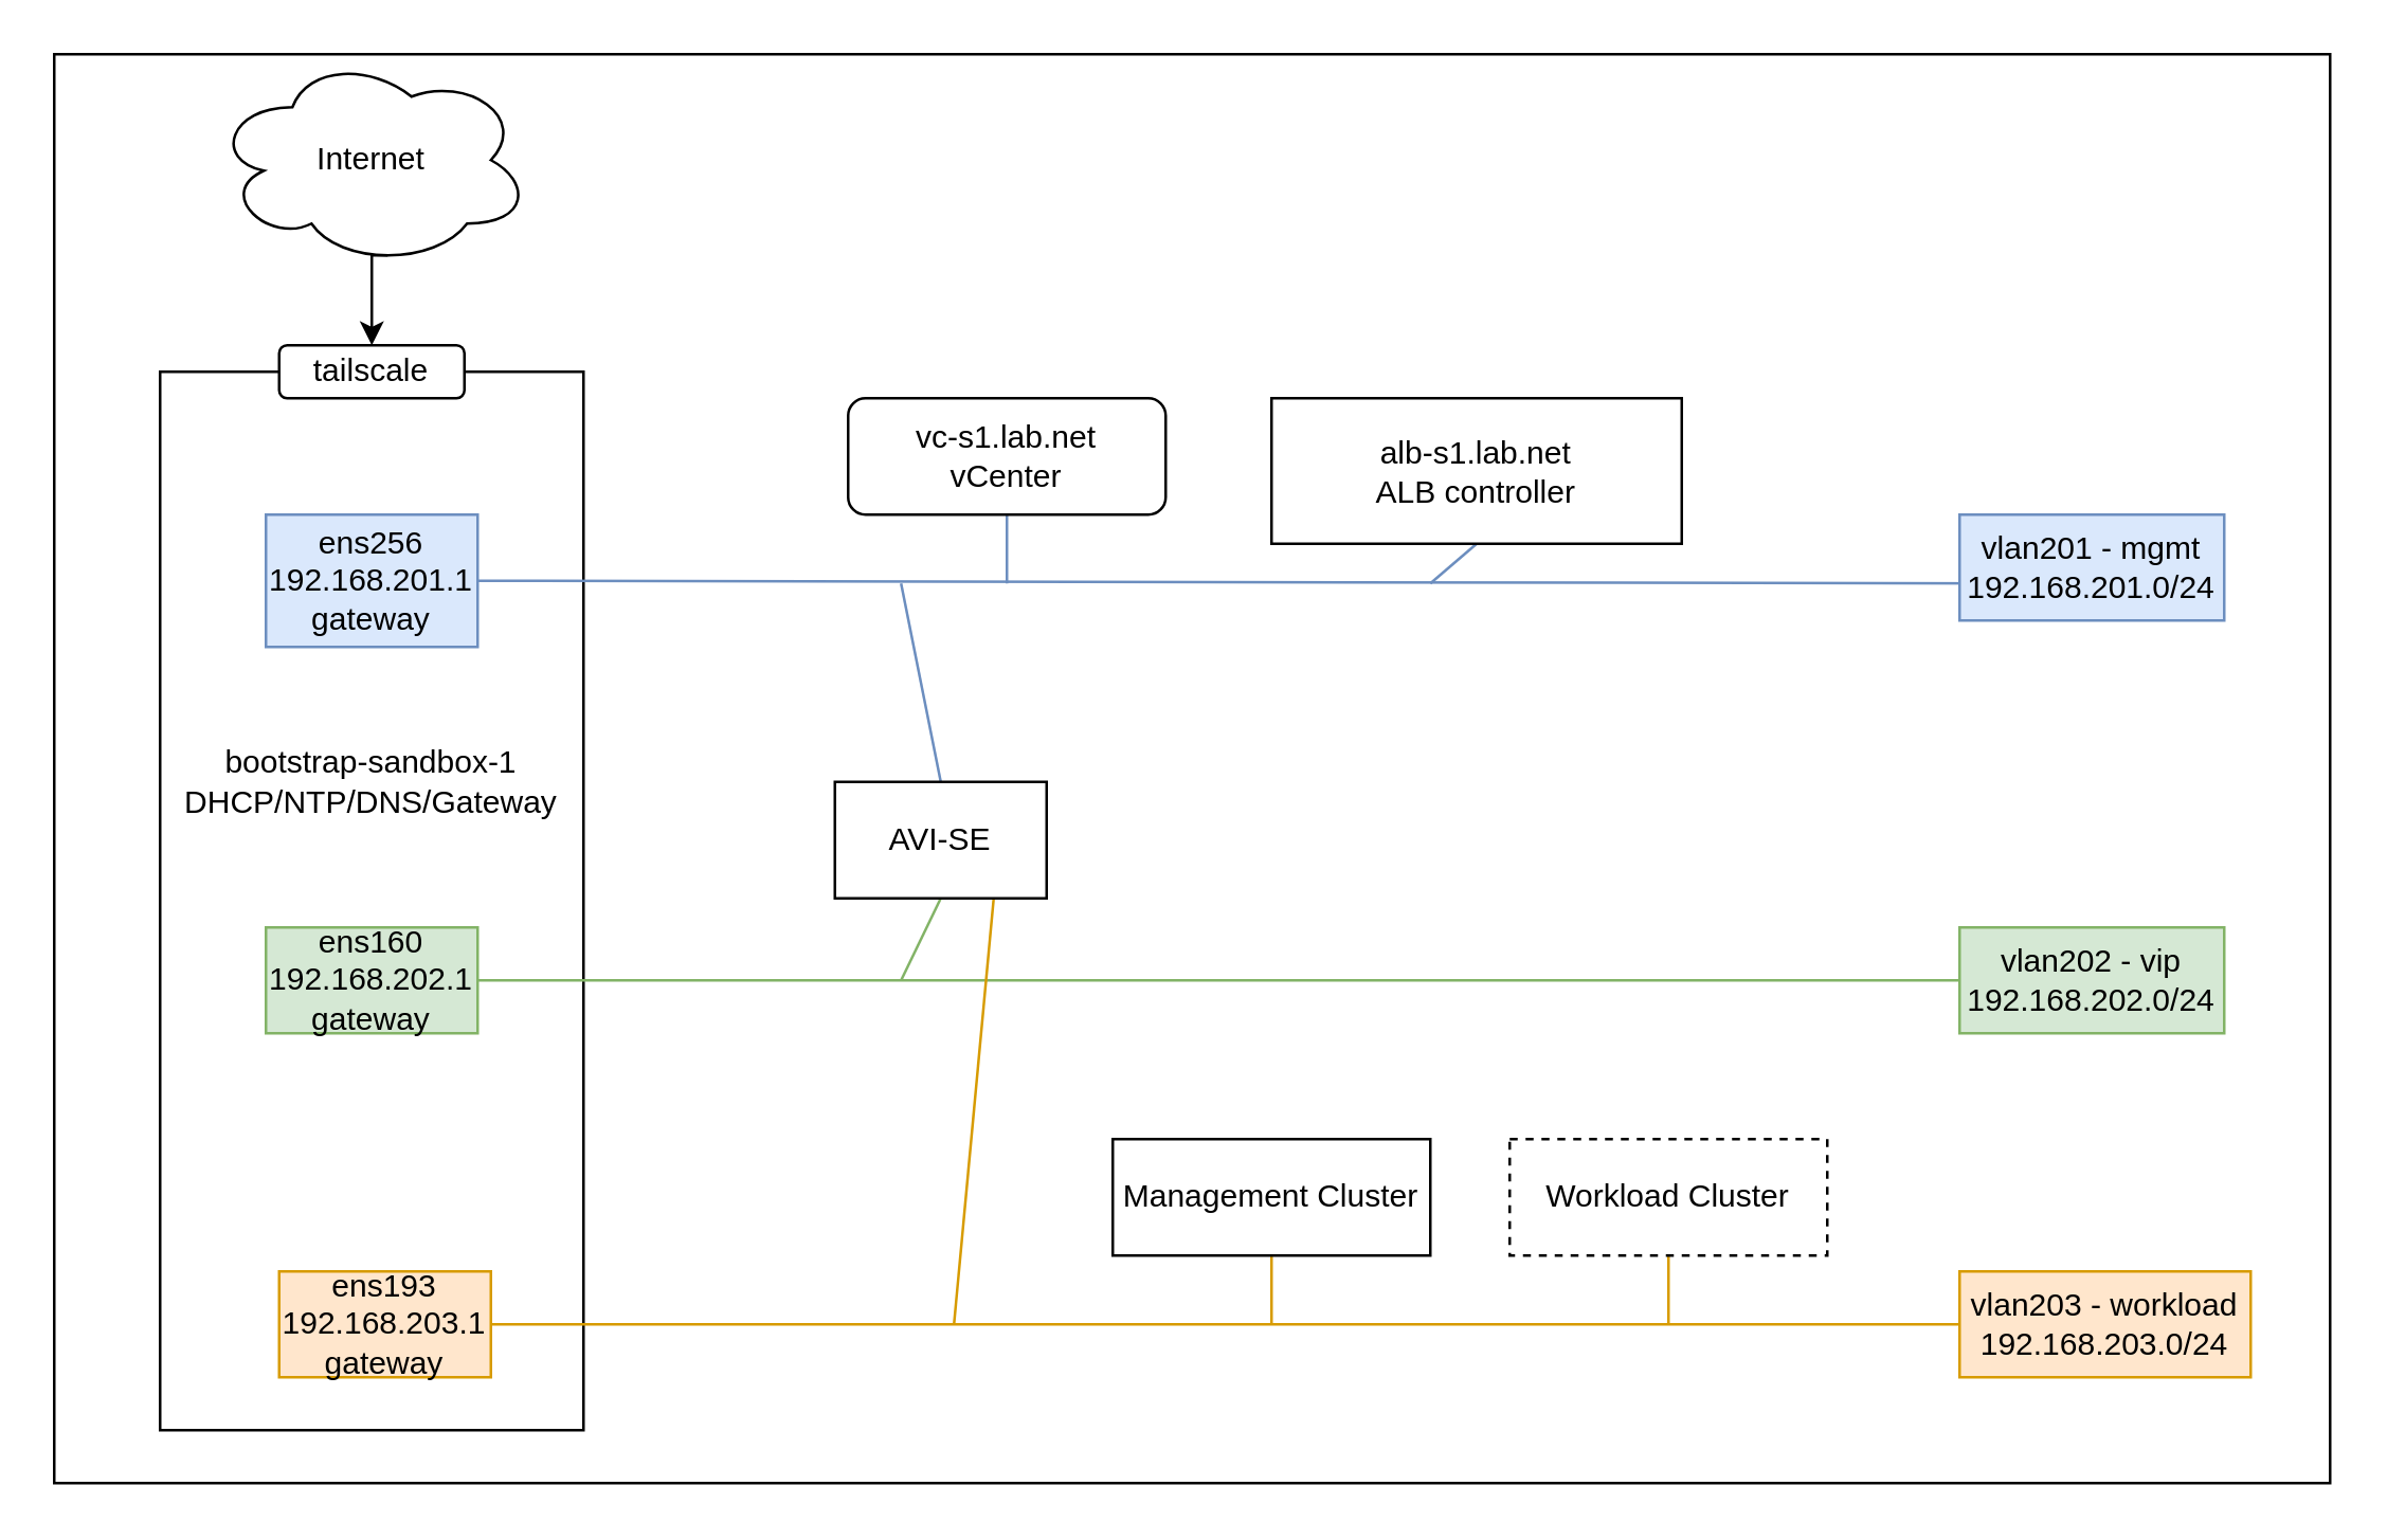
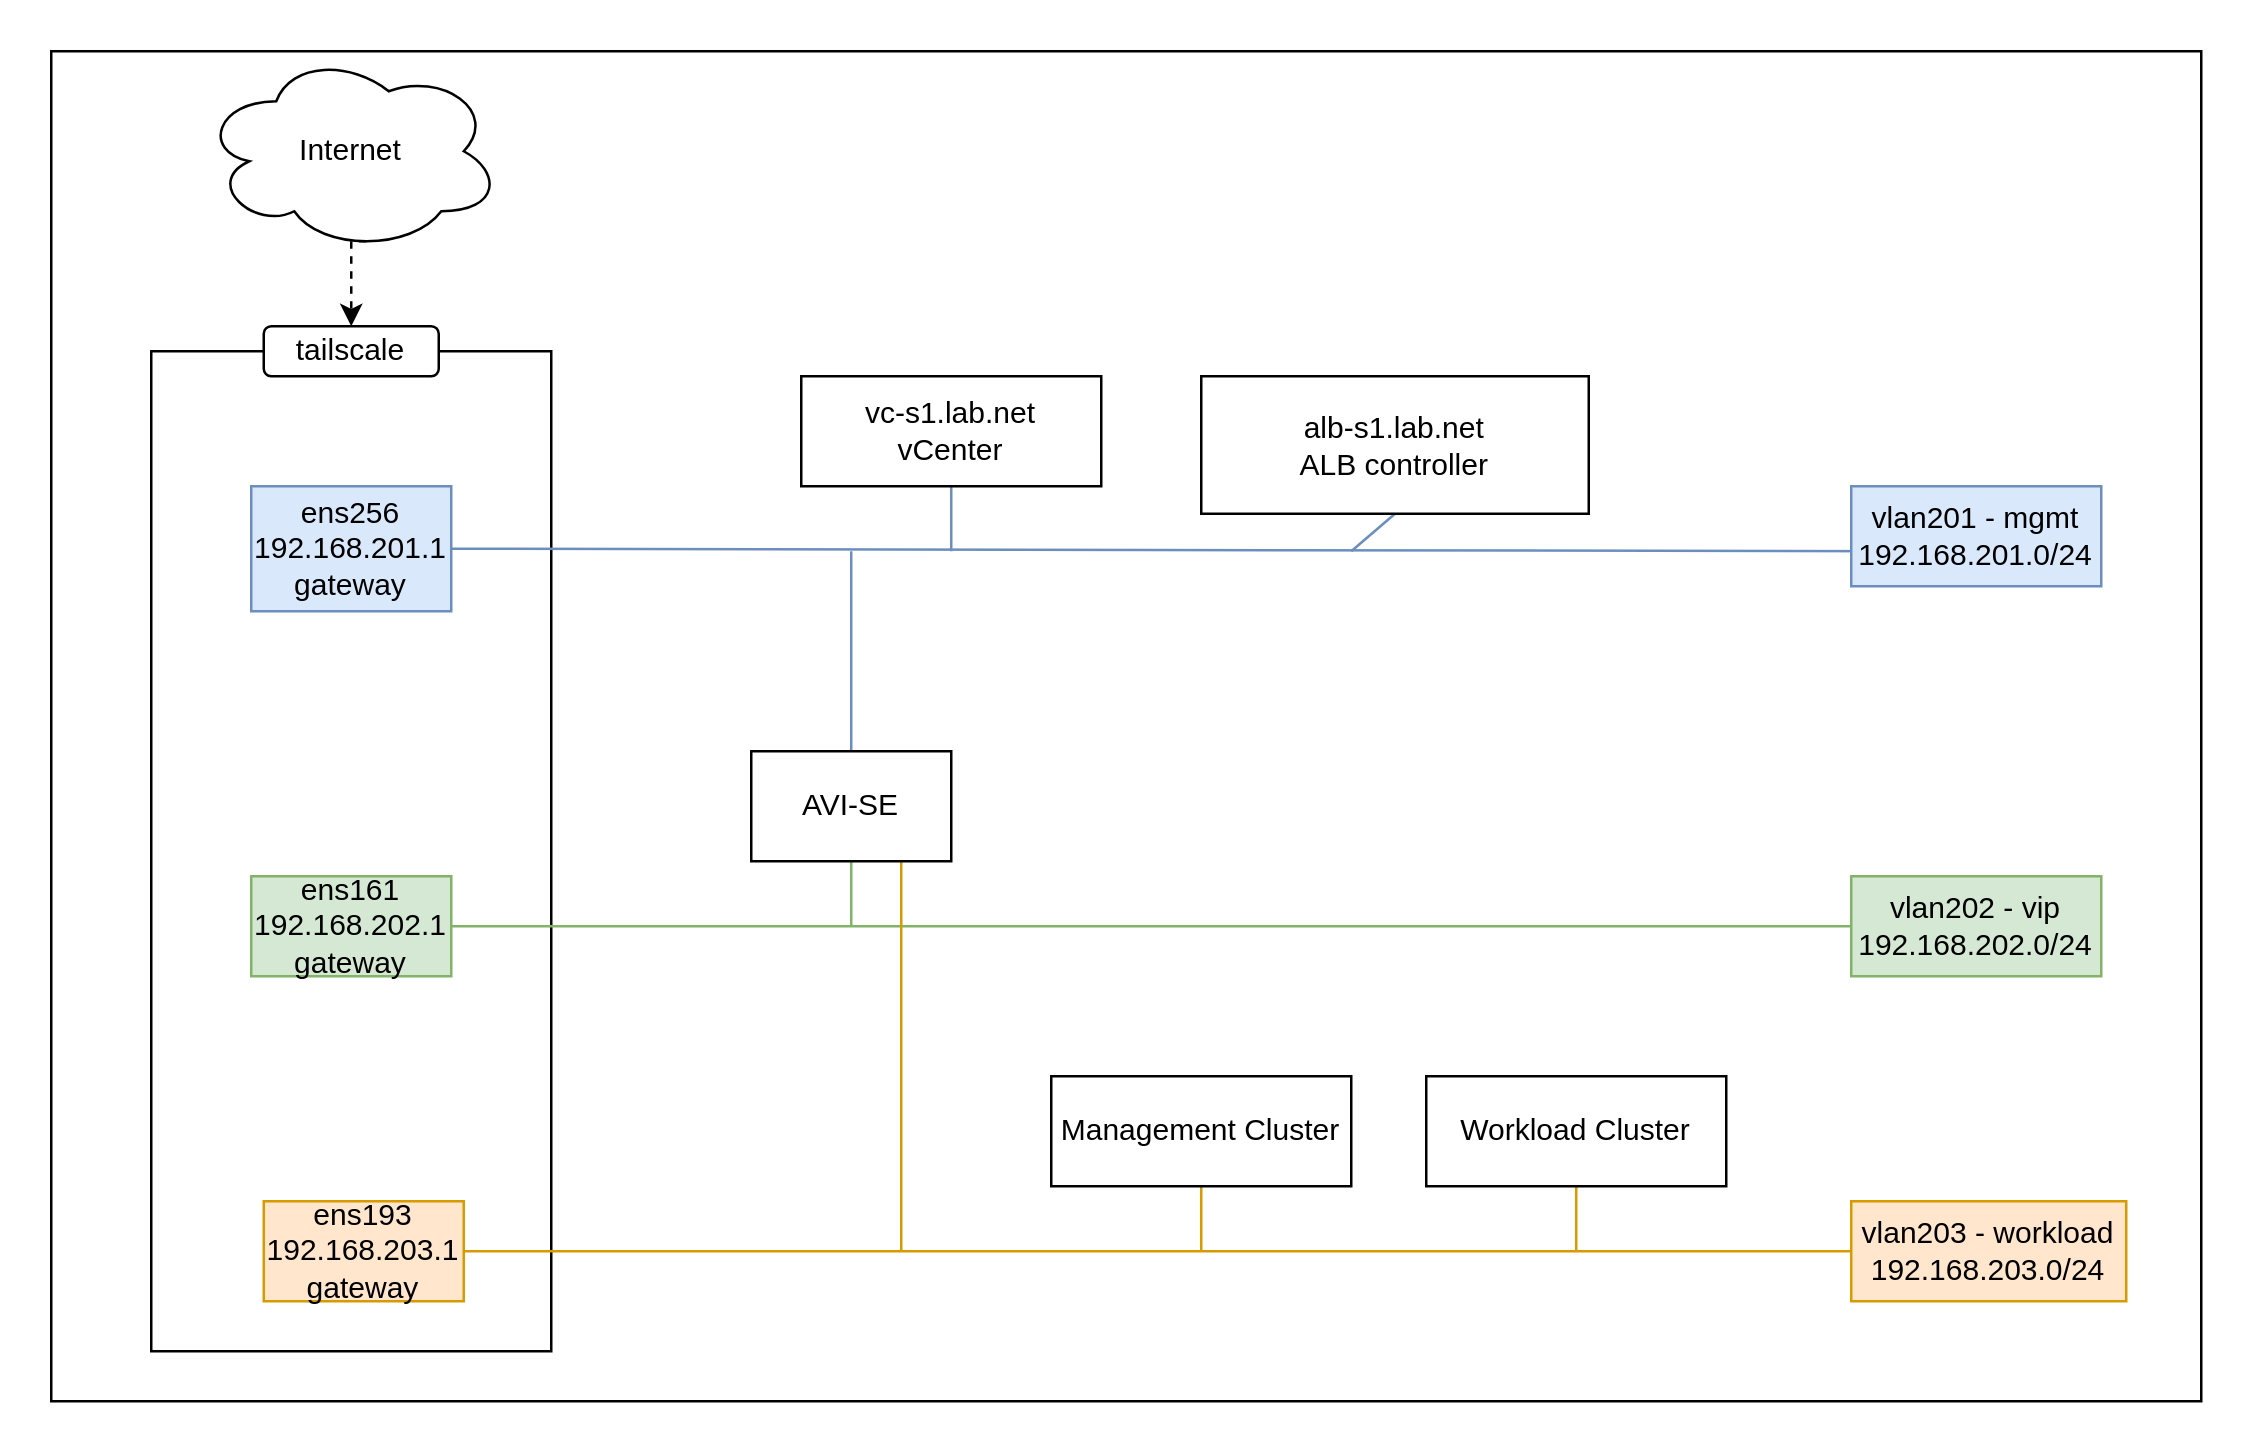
  <mxCell id="0" />
  <mxCell id="1" parent="0" />
  <mxCell id="2" value="" style="rounded=0;whiteSpace=wrap;html=1;" vertex="1" parent="1"><mxGeometry x="20" y="20" width="860" height="540" as="geometry" /></mxCell>
  <mxCell id="3" value="" style="rounded=0;whiteSpace=wrap;html=1;" vertex="1" parent="1"><mxGeometry x="60" y="140" width="160" height="400" as="geometry" /></mxCell>
  <mxCell id="4" value="" style="endArrow=none;html=1;rounded=0;exitX=1;exitY=0.5;exitDx=0;exitDy=0;fillColor=#dae8fc;strokeColor=#6c8ebf;" edge="1" parent="1" source="30"><mxGeometry width="50" height="50" relative="1" as="geometry"><mxPoint x="200" y="220" as="sourcePoint" /><mxPoint x="760" y="220" as="targetPoint" /></mxGeometry></mxCell>
  <mxCell id="5" value="tailscale" style="rounded=1;whiteSpace=wrap;html=1;" vertex="1" parent="1"><mxGeometry x="105" y="130" width="70" height="20" as="geometry" /></mxCell>
- <mxCell id="6" style="edgeStyle=orthogonalEdgeStyle;rounded=0;orthogonalLoop=1;jettySize=auto;html=1;exitX=0.55;exitY=0.95;exitDx=0;exitDy=0;exitPerimeter=0;entryX=0.5;entryY=0;entryDx=0;entryDy=0;" edge="1" parent="1" source="7" target="5"><mxGeometry relative="1" as="geometry" /></mxCell>
+ <mxCell id="6" style="edgeStyle=orthogonalEdgeStyle;rounded=0;orthogonalLoop=1;jettySize=auto;html=1;exitX=0.55;exitY=0.95;exitDx=0;exitDy=0;exitPerimeter=0;entryX=0.5;entryY=0;entryDx=0;entryDy=0;dashed=1;" edge="1" parent="1" source="7" target="5"><mxGeometry relative="1" as="geometry" /></mxCell>
  <mxCell id="7" value="Internet" style="ellipse;shape=cloud;whiteSpace=wrap;html=1;" vertex="1" parent="1"><mxGeometry x="80" y="20" width="120" height="80" as="geometry" /></mxCell>
  <mxCell id="8" value="" style="endArrow=none;html=1;rounded=0;" edge="1" parent="1" target="30"><mxGeometry width="50" height="50" relative="1" as="geometry"><mxPoint x="140" y="220" as="sourcePoint" /><mxPoint x="760" y="220" as="targetPoint" /></mxGeometry></mxCell>
  <mxCell id="9" value="" style="endArrow=none;html=1;rounded=0;fillColor=#d5e8d4;strokeColor=#82b366;" edge="1" parent="1" source="11"><mxGeometry width="50" height="50" relative="1" as="geometry"><mxPoint x="140" y="370" as="sourcePoint" /><mxPoint x="760" y="370" as="targetPoint" /></mxGeometry></mxCell>
  <mxCell id="10" value="" style="endArrow=none;html=1;rounded=0;" edge="1" parent="1" target="11"><mxGeometry width="50" height="50" relative="1" as="geometry"><mxPoint x="140" y="370" as="sourcePoint" /><mxPoint x="760" y="370" as="targetPoint" /></mxGeometry></mxCell>
- <mxCell id="11" value="ens160&lt;div&gt;192.168.202.1 gateway&lt;/div&gt;" style="rounded=0;whiteSpace=wrap;html=1;fillColor=#d5e8d4;strokeColor=#82b366;" vertex="1" parent="1"><mxGeometry x="100" y="350" width="80" height="40" as="geometry" /></mxCell>
+ <mxCell id="11" value="ens161&lt;div&gt;192.168.202.1 gateway&lt;/div&gt;" style="rounded=0;whiteSpace=wrap;html=1;fillColor=#d5e8d4;strokeColor=#82b366;" vertex="1" parent="1"><mxGeometry x="100" y="350" width="80" height="40" as="geometry" /></mxCell>
  <mxCell id="12" style="rounded=0;orthogonalLoop=1;jettySize=auto;html=1;exitX=0.5;exitY=1;exitDx=0;exitDy=0;endArrow=none;endFill=0;fillColor=#dae8fc;strokeColor=#6c8ebf;" edge="1" parent="1" source="13"><mxGeometry relative="1" as="geometry"><mxPoint x="380" y="220" as="targetPoint" /></mxGeometry></mxCell>
- <mxCell id="13" value="vc-s1.lab.net&lt;div&gt;vCenter&lt;/div&gt;" style="whiteSpace=wrap;html=1;rounded=1;" vertex="1" parent="1"><mxGeometry x="320" y="150" width="120" height="44" as="geometry" /></mxCell>
+ <mxCell id="13" value="vc-s1.lab.net&lt;div&gt;vCenter&lt;/div&gt;" style="rounded=0;whiteSpace=wrap;html=1;" vertex="1" parent="1"><mxGeometry x="320" y="150" width="120" height="44" as="geometry" /></mxCell>
  <mxCell id="14" style="rounded=0;orthogonalLoop=1;jettySize=auto;html=1;exitX=0.5;exitY=1;exitDx=0;exitDy=0;endArrow=none;endFill=0;fillColor=#dae8fc;strokeColor=#6c8ebf;" edge="1" parent="1" source="15"><mxGeometry relative="1" as="geometry"><mxPoint x="540" y="220" as="targetPoint" /></mxGeometry></mxCell>
  <mxCell id="15" value="alb-s1.lab.net&lt;div&gt;ALB controller&lt;/div&gt;" style="rounded=0;whiteSpace=wrap;html=1;" vertex="1" parent="1"><mxGeometry x="480" y="150" width="155" height="55" as="geometry" /></mxCell>
  <mxCell id="16" style="rounded=0;orthogonalLoop=1;jettySize=auto;html=1;exitX=0.5;exitY=1;exitDx=0;exitDy=0;endArrow=none;endFill=0;fillColor=#d5e8d4;strokeColor=#82b366;" edge="1" parent="1" source="19"><mxGeometry relative="1" as="geometry"><mxPoint x="340" y="370" as="targetPoint" /></mxGeometry></mxCell>
  <mxCell id="17" style="rounded=0;orthogonalLoop=1;jettySize=auto;html=1;exitX=0.5;exitY=0;exitDx=0;exitDy=0;endArrow=none;endFill=0;fillColor=#dae8fc;strokeColor=#6c8ebf;" edge="1" parent="1" source="19"><mxGeometry relative="1" as="geometry"><mxPoint x="340" y="220" as="targetPoint" /></mxGeometry></mxCell>
  <mxCell id="18" style="rounded=0;orthogonalLoop=1;jettySize=auto;html=1;exitX=0.75;exitY=1;exitDx=0;exitDy=0;endArrow=none;endFill=0;fillColor=#ffe6cc;strokeColor=#d79b00;" edge="1" parent="1" source="19"><mxGeometry relative="1" as="geometry"><mxPoint x="360" y="500" as="targetPoint" /></mxGeometry></mxCell>
- <mxCell id="19" value="AVI-SE" style="rounded=0;whiteSpace=wrap;html=1;" vertex="1" parent="1"><mxGeometry x="315" y="295" width="80" height="44" as="geometry" /></mxCell>
+ <mxCell id="19" value="AVI-SE" style="rounded=0;whiteSpace=wrap;html=1;" vertex="1" parent="1"><mxGeometry x="300" y="300" width="80" height="44" as="geometry" /></mxCell>
  <mxCell id="20" value="" style="endArrow=none;html=1;rounded=0;fillColor=#ffe6cc;strokeColor=#d79b00;" edge="1" parent="1" source="22"><mxGeometry width="50" height="50" relative="1" as="geometry"><mxPoint x="145" y="500" as="sourcePoint" /><mxPoint x="765" y="500" as="targetPoint" /></mxGeometry></mxCell>
  <mxCell id="21" value="" style="endArrow=none;html=1;rounded=0;" edge="1" parent="1" target="22"><mxGeometry width="50" height="50" relative="1" as="geometry"><mxPoint x="145" y="500" as="sourcePoint" /><mxPoint x="765" y="500" as="targetPoint" /></mxGeometry></mxCell>
  <mxCell id="22" value="ens193&lt;div&gt;192.168.203.1&lt;/div&gt;&lt;div&gt;gateway&lt;/div&gt;" style="rounded=0;whiteSpace=wrap;html=1;fillColor=#ffe6cc;strokeColor=#d79b00;" vertex="1" parent="1"><mxGeometry x="105" y="480" width="80" height="40" as="geometry" /></mxCell>
  <mxCell id="23" style="rounded=0;orthogonalLoop=1;jettySize=auto;html=1;exitX=0.5;exitY=1;exitDx=0;exitDy=0;endArrow=none;endFill=0;fillColor=#ffe6cc;strokeColor=#d79b00;" edge="1" parent="1" source="24"><mxGeometry relative="1" as="geometry"><mxPoint x="480" y="500" as="targetPoint" /></mxGeometry></mxCell>
  <mxCell id="24" value="Management Cluster" style="rounded=0;whiteSpace=wrap;html=1;" vertex="1" parent="1"><mxGeometry x="420" y="430" width="120" height="44" as="geometry" /></mxCell>
  <mxCell id="25" style="rounded=0;orthogonalLoop=1;jettySize=auto;html=1;exitX=0.5;exitY=1;exitDx=0;exitDy=0;endArrow=none;endFill=0;fillColor=#ffe6cc;strokeColor=#d79b00;" edge="1" parent="1" source="26"><mxGeometry relative="1" as="geometry"><mxPoint x="630" y="500" as="targetPoint" /></mxGeometry></mxCell>
- <mxCell id="26" value="Workload Cluster" style="rounded=0;whiteSpace=wrap;html=1;dashed=1;" vertex="1" parent="1"><mxGeometry x="570" y="430" width="120" height="44" as="geometry" /></mxCell>
+ <mxCell id="26" value="Workload Cluster" style="rounded=0;whiteSpace=wrap;html=1;" vertex="1" parent="1"><mxGeometry x="570" y="430" width="120" height="44" as="geometry" /></mxCell>
  <mxCell id="27" value="vlan203 - workload&lt;div&gt;192.168.203.0/24&lt;/div&gt;" style="rounded=0;whiteSpace=wrap;html=1;fillColor=#ffe6cc;strokeColor=#d79b00;" vertex="1" parent="1"><mxGeometry x="740" y="480" width="110" height="40" as="geometry" /></mxCell>
  <mxCell id="28" value="vlan202 - vip&lt;div&gt;192.168.202.0/24&lt;/div&gt;" style="rounded=0;whiteSpace=wrap;html=1;fillColor=#d5e8d4;strokeColor=#82b366;" vertex="1" parent="1"><mxGeometry x="740" y="350" width="100" height="40" as="geometry" /></mxCell>
  <mxCell id="29" value="vlan201 - mgmt&lt;div&gt;192.168.201.0/24&lt;/div&gt;" style="rounded=0;whiteSpace=wrap;html=1;fillColor=#dae8fc;strokeColor=#6c8ebf;" vertex="1" parent="1"><mxGeometry x="740" y="194" width="100" height="40" as="geometry" /></mxCell>
  <mxCell id="30" value="ens256&lt;div&gt;192.168.201.1&lt;/div&gt;&lt;div&gt;gateway&lt;/div&gt;" style="rounded=0;whiteSpace=wrap;html=1;fillColor=#dae8fc;strokeColor=#6c8ebf;" vertex="1" parent="1"><mxGeometry x="100" y="194" width="80" height="50" as="geometry" /></mxCell>
- <mxCell id="31" value="bootstrap-sandbox-1&lt;div&gt;DHCP/NTP/DNS/Gateway&lt;/div&gt;" style="text;html=1;align=center;verticalAlign=middle;whiteSpace=wrap;rounded=0;" vertex="1" parent="1"><mxGeometry x="60" y="280" width="160" height="30" as="geometry" /></mxCell>
